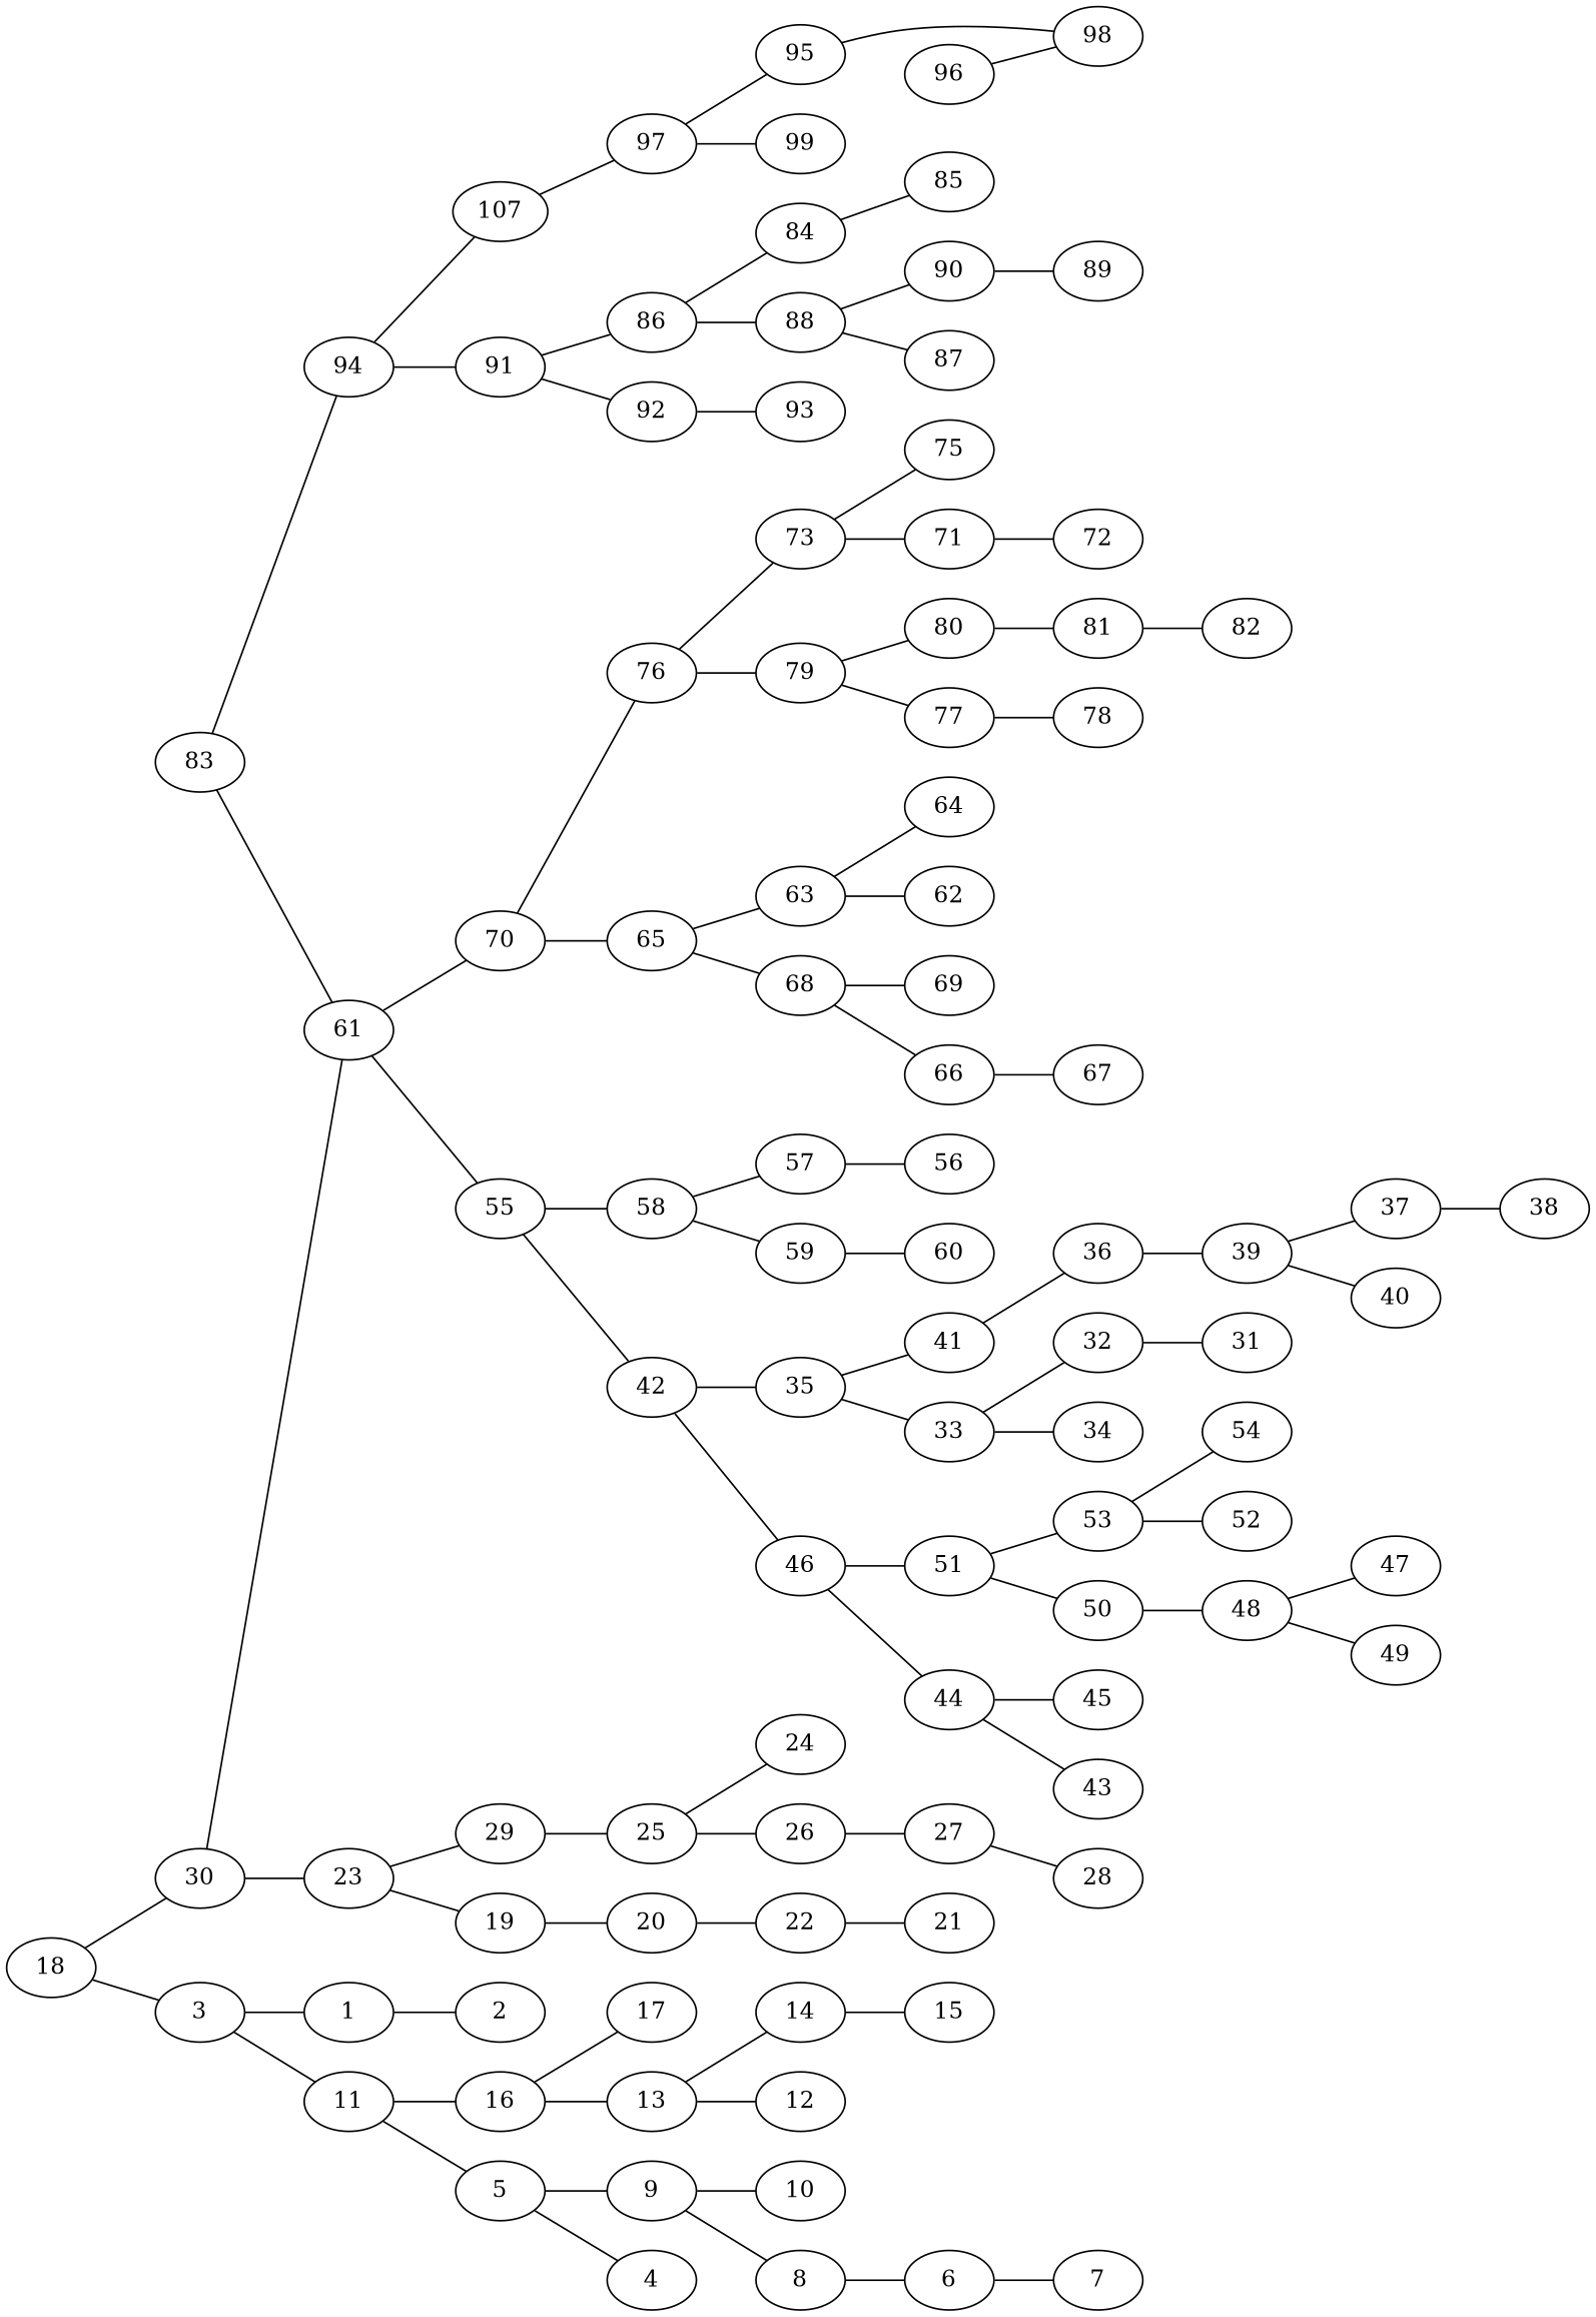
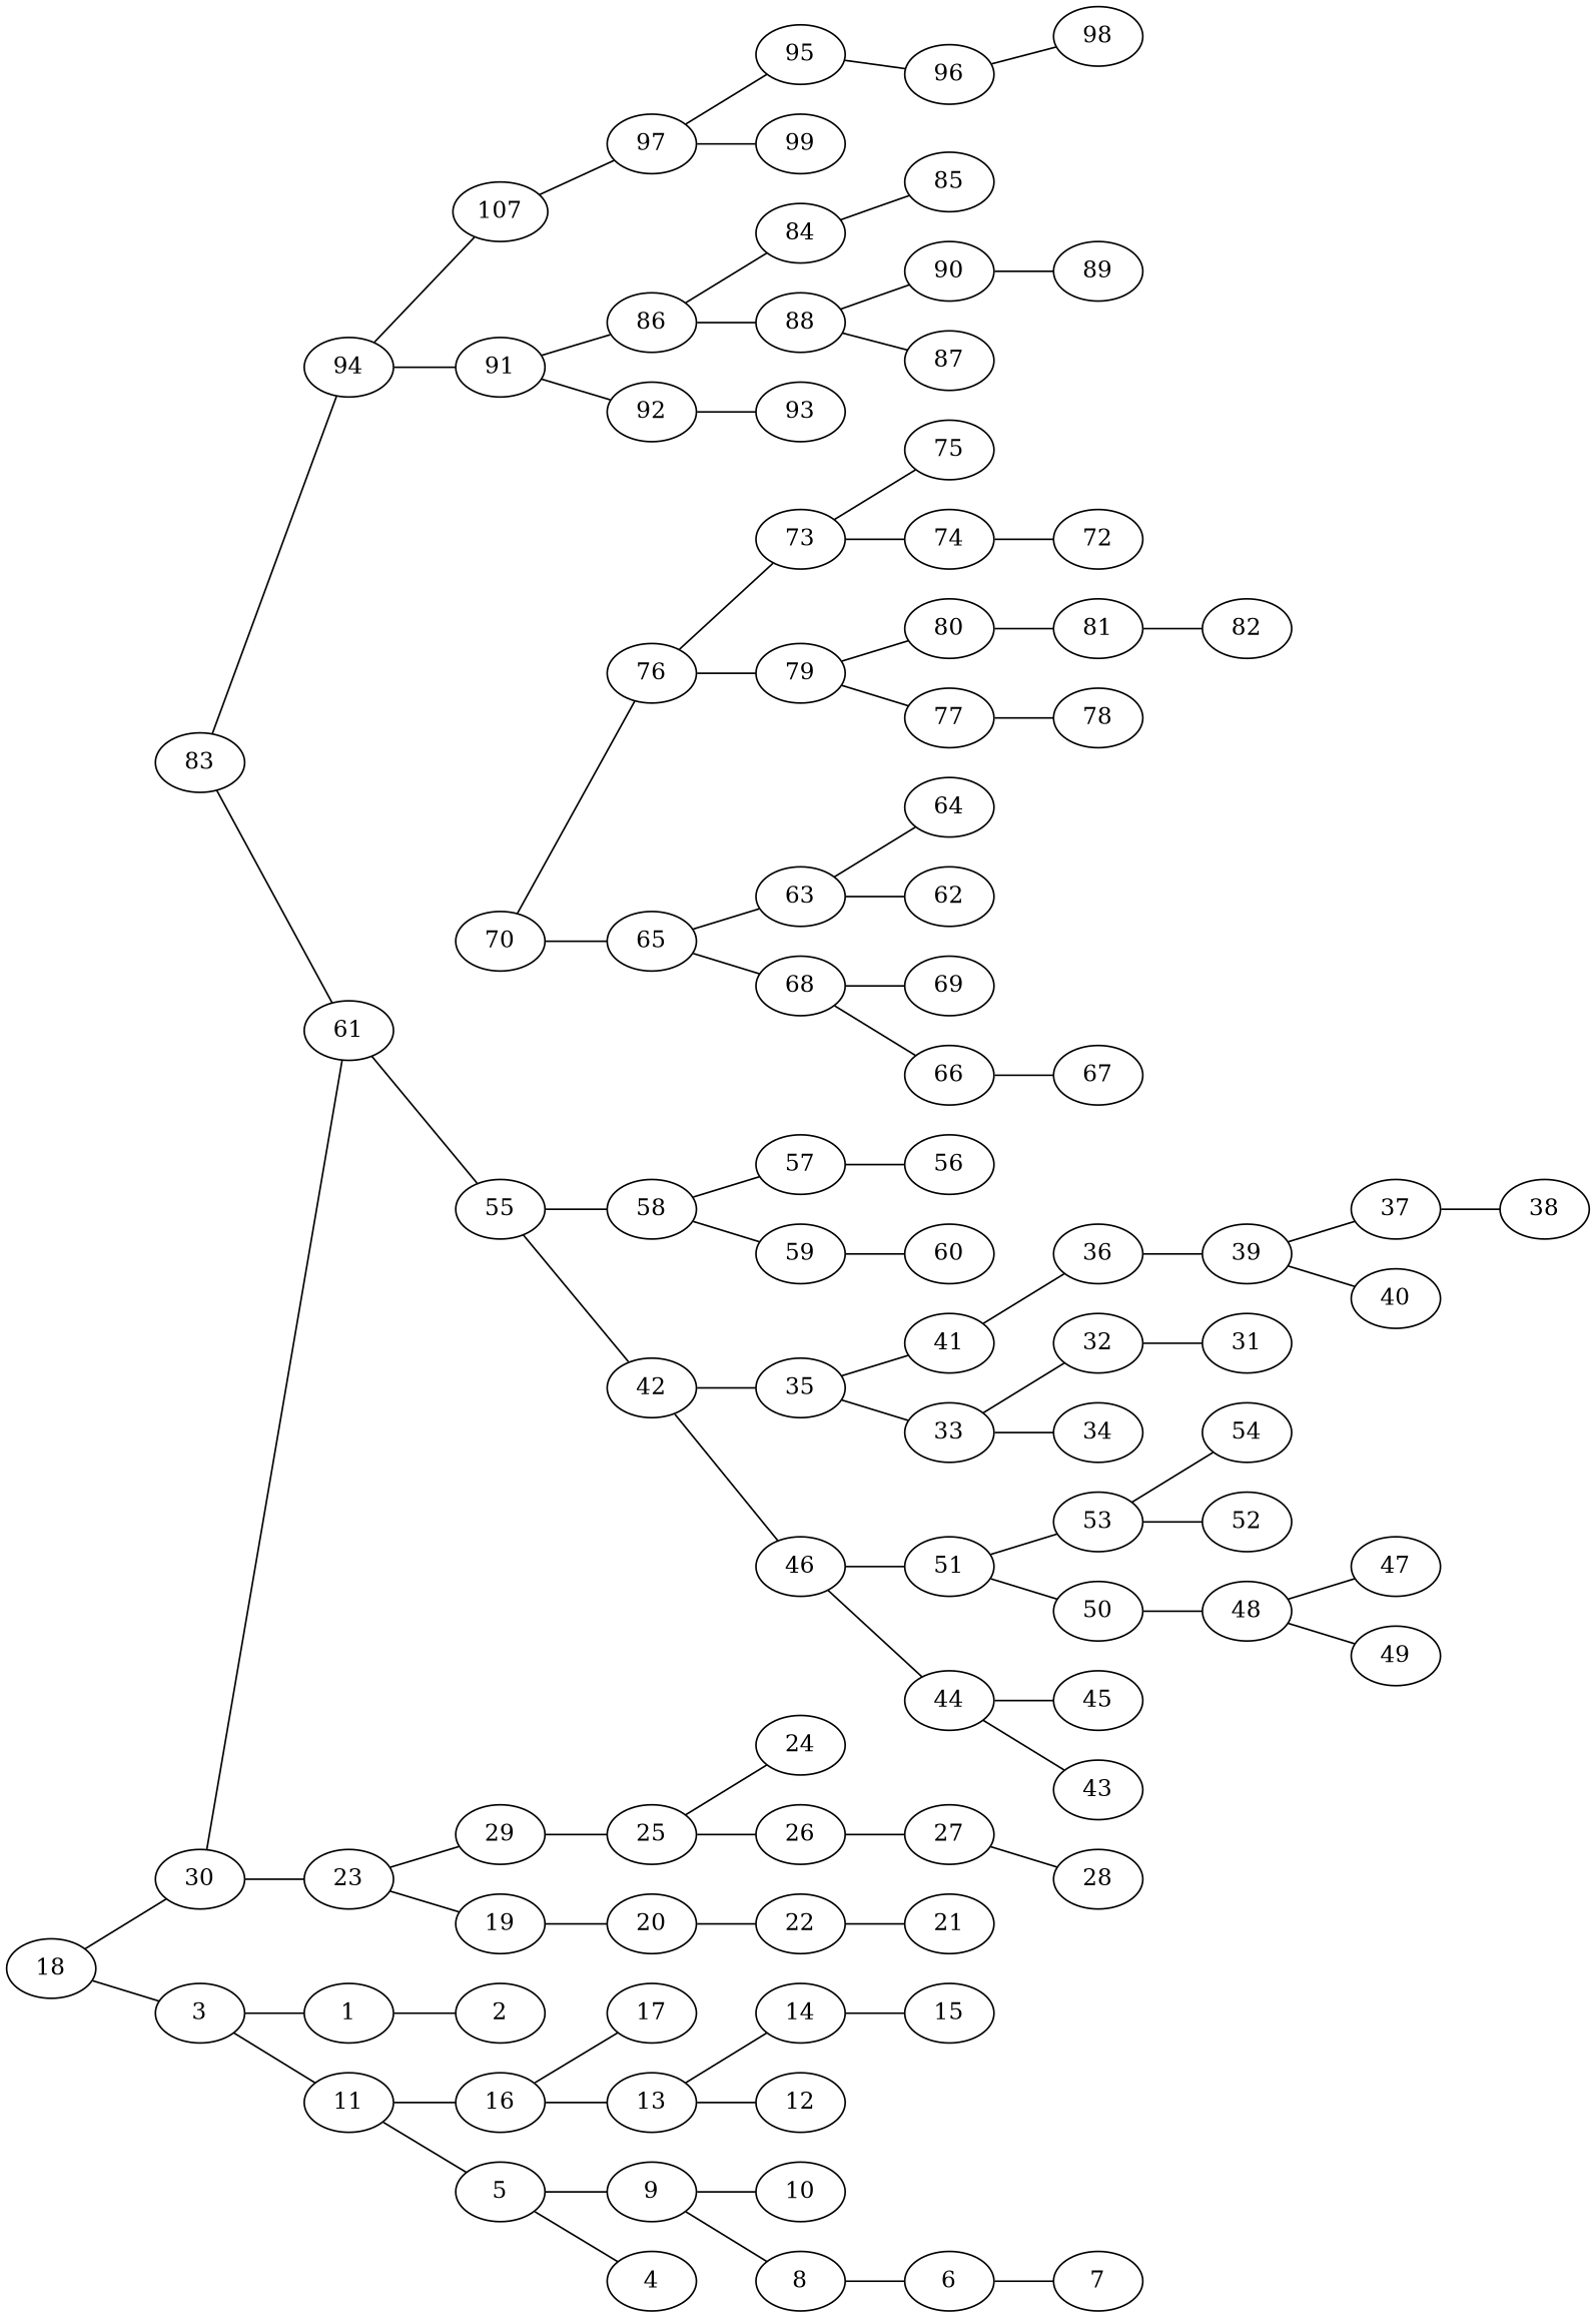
  graph {
    rankdir=LR
    n1 [label=83]
    n2 [label=94]
    n3 [label=61]
    n4 [label=18]
    n5 [label=3]
    n6 [label=30]
    n7 [label=91]
    n8 [label=107]
    n9 [label=1]
    n10 [label=11]
    n11 [label=23]
    n12 [label=86]
    n13 [label=92]
    n14 [label=97]
    n15 [label=2]
    n16 [label=5]
    n17 [label=16]
    n18 [label=19]
    n19 [label=29]
    n20 [label=55]
    n21 [label=70]
    n22 [label=4]
    n23 [label=9]
    n24 [label=13]
    n25 [label=17]
    n26 [label=8]
    n27 [label=10]
    n28 [label=12]
    n29 [label=14]
    n30 [label=6]
    n31 [label=7]
    n32 [label=15]
    n33 [label=20]
    n34 [label=25]
    n35 [label=42]
    n36 [label=58]
    n37 [label=65]
    n38 [label=76]
    n39 [label=22]
    n40 [label=24]
    n41 [label=26]
    n42 [label=21]
    n43 [label=27]
    n44 [label=28]
    n45 [label=35]
    n46 [label=46]
    n47 [label=57]
    n48 [label=59]
    n49 [label=63]
    n50 [label=68]
    n51 [label=73]
    n52 [label=79]
    n53 [label=33]
    n54 [label=41]
    n55 [label=44]
    n56 [label=51]
    n57 [label=56]
    n58 [label=60]
    n59 [label=32]
    n60 [label=34]
    n61 [label=36]
    n62 [label=43]
    n63 [label=45]
    n64 [label=50]
    n65 [label=53]
    n66 [label=31]
    n67 [label=39]
    n68 [label=37]
    n69 [label=40]
    n70 [label=38]
    n71 [label=48]
    n72 [label=52]
    n73 [label=54]
    n74 [label=47]
    n75 [label=49]
    n76 [label=62]
    n77 [label=64]
    n78 [label=66]
    n79 [label=69]
-   n80 [label=71]
+   n80 [label=74]
    n81 [label=75]
    n82 [label=77]
    n83 [label=80]
    n84 [label=67]
    n85 [label=72]
    n86 [label=78]
    n87 [label=81]
    n88 [label=82]
    n89 [label=84]
    n90 [label=88]
    n91 [label=93]
    n92 [label=95]
    n93 [label=99]
    n94 [label=85]
    n95 [label=87]
    n96 [label=90]
    n97 [label=89]
    n98 [label=96]
    n99 [label=98]
    n1 -- n2
    n1 -- n3
    n2 -- n7
    n2 -- n8
    n3 -- n20
-   n3 -- n21
    n4 -- n5
    n4 -- n6
    n5 -- n9
    n5 -- n10
    n6 -- n3
    n6 -- n11
    n7 -- n12
    n7 -- n13
    n8 -- n14
    n9 -- n15
    n10 -- n16
    n10 -- n17
    n11 -- n18
    n11 -- n19
    n12 -- n89
    n12 -- n90
    n13 -- n91
    n14 -- n92
    n14 -- n93
    n16 -- n22
    n16 -- n23
    n17 -- n24
    n17 -- n25
    n18 -- n33
    n19 -- n34
    n20 -- n35
    n20 -- n36
    n21 -- n37
    n21 -- n38
    n23 -- n26
    n23 -- n27
    n24 -- n28
    n24 -- n29
    n26 -- n30
    n29 -- n32
    n30 -- n31
    n33 -- n39
    n34 -- n40
    n34 -- n41
    n35 -- n45
    n35 -- n46
    n36 -- n47
    n36 -- n48
    n37 -- n49
    n37 -- n50
    n38 -- n51
    n38 -- n52
    n39 -- n42
    n41 -- n43
    n43 -- n44
    n45 -- n53
    n45 -- n54
    n46 -- n55
    n46 -- n56
    n47 -- n57
    n48 -- n58
    n49 -- n76
    n49 -- n77
    n50 -- n78
    n50 -- n79
    n51 -- n80
    n51 -- n81
    n52 -- n82
    n52 -- n83
    n53 -- n59
    n53 -- n60
    n54 -- n61
    n55 -- n62
    n55 -- n63
    n56 -- n64
    n56 -- n65
    n59 -- n66
    n61 -- n67
    n64 -- n71
    n65 -- n72
    n65 -- n73
    n67 -- n68
    n67 -- n69
    n68 -- n70
    n71 -- n74
    n71 -- n75
    n78 -- n84
    n80 -- n85
    n82 -- n86
    n83 -- n87
    n87 -- n88
    n89 -- n94
    n90 -- n95
    n90 -- n96
-   n92 -- n99
+   n92 -- n98
    n96 -- n97
    n98 -- n99
  }
